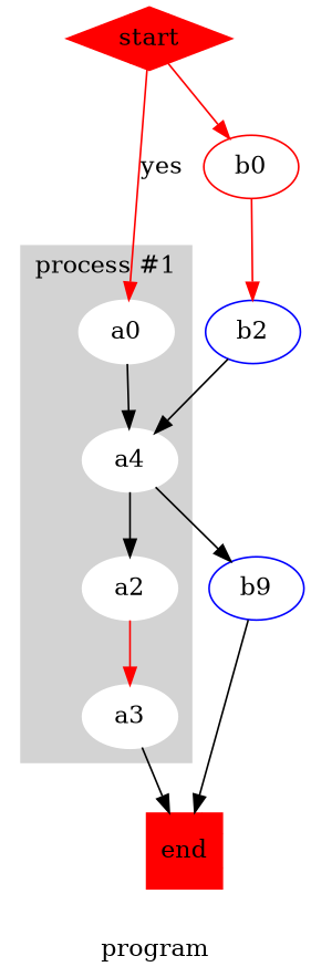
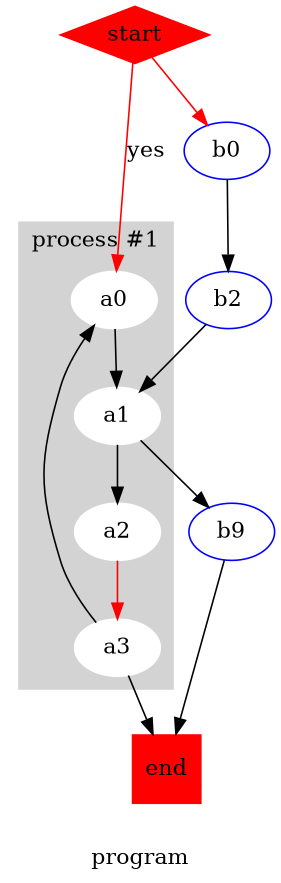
  digraph {
    label=program
    node [color=white style=filled]
    edge [not_exist=any]
    a0
-   a1 [label=a4]
+   a1
    a2
    a3
    n5 [color=blue label=b9 style=""]
    end [color=red fillcolor=red shape=Msquare]
    start [color=red fillcolor=red shape=Mdiamond]
-   b0 [color=red style=""]
+   b0 [color=blue style=""]
    b2 [color=blue style=""]
    subgraph cluster_1 {
      color=lightgrey
      label="process #1"
      style=filled
      a0
      a1
      a2
      a3
    }
    a0 -> a1
    a1 -> a2
    a1 -> n5
    a2 -> a3 [color=red]
+   a3 -> a0
    a3 -> end
    n5 -> end
    start -> a0 [color=red label=yes]
    start -> b0 [color=red]
-   b0 -> b2 [color=red]
+   b0 -> b2
    b2 -> a1
  }
